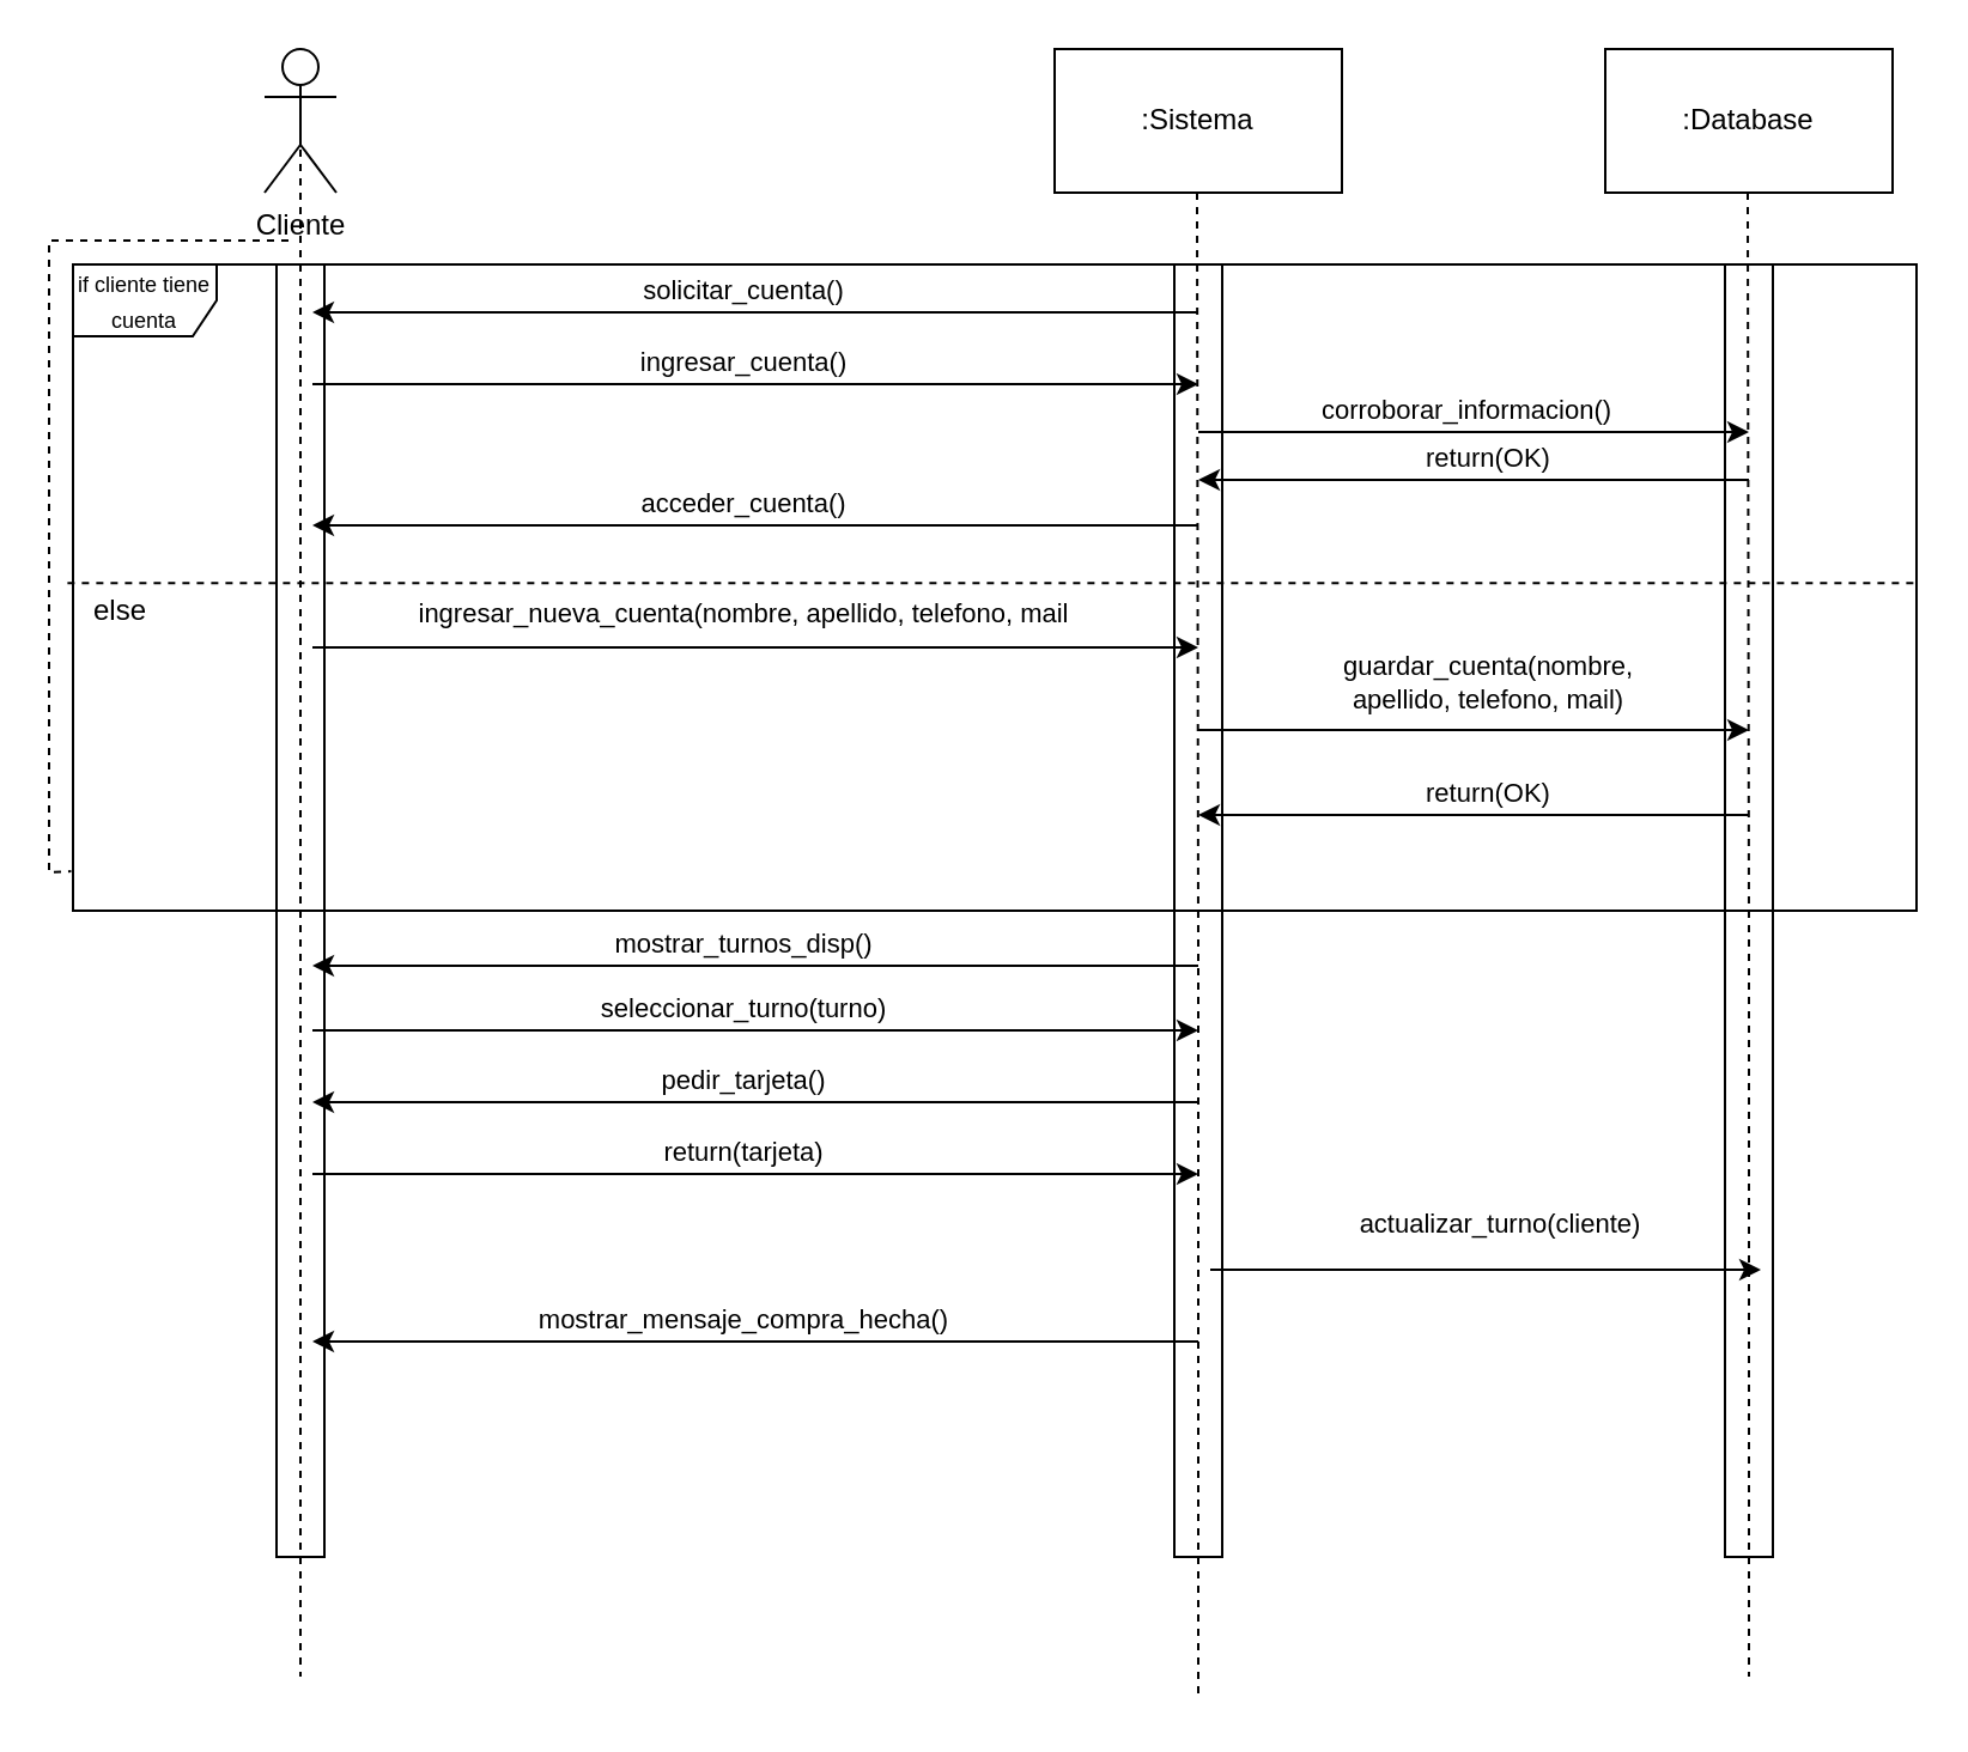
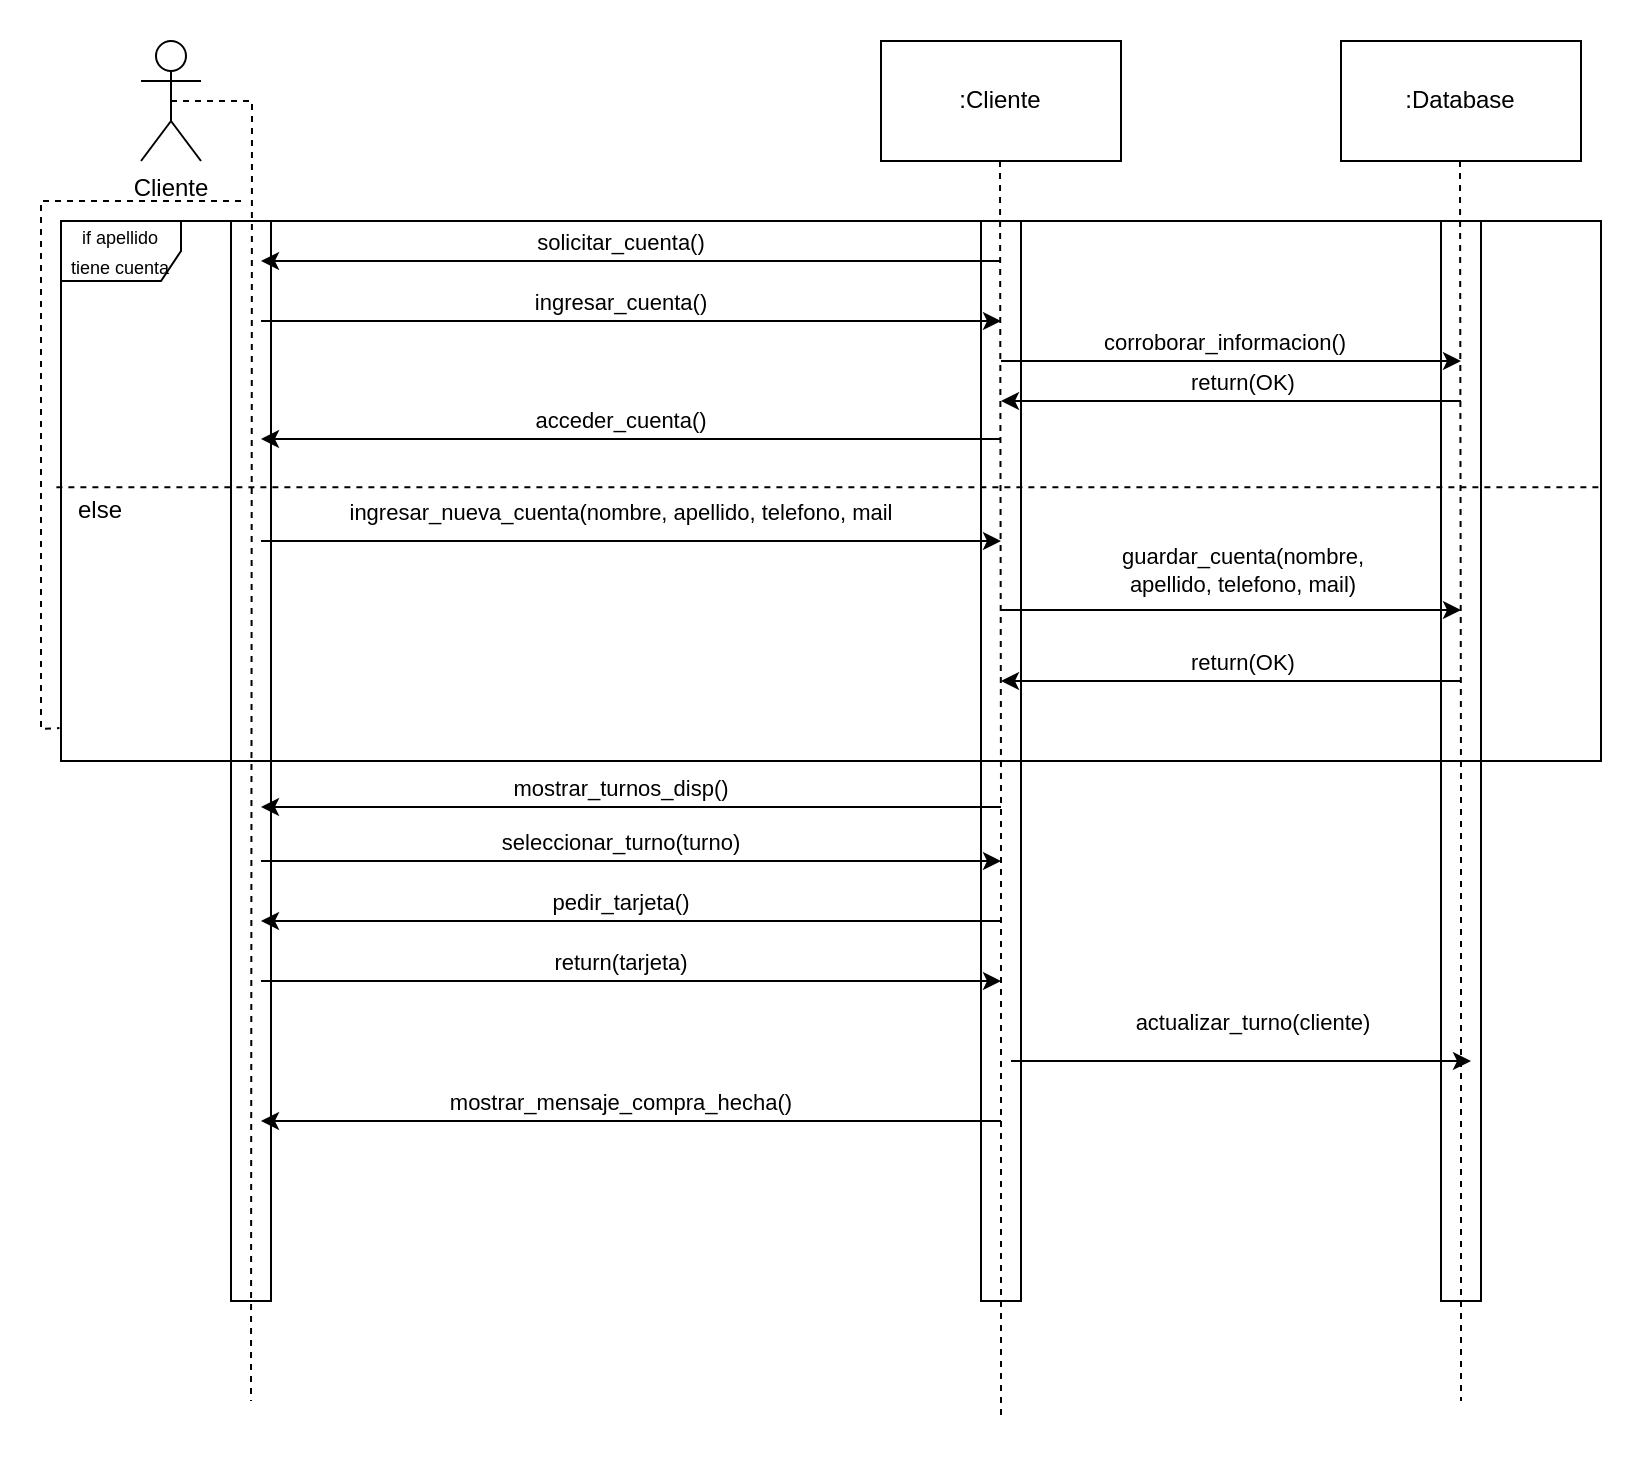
  <mxCell id="0" />
  <mxCell id="1" parent="0" />
- <mxCell id="2" value="Cliente" style="shape=umlActor;verticalLabelPosition=bottom;verticalAlign=top;html=1;outlineConnect=0;" vertex="1" parent="1"><mxGeometry x="110" y="20" width="30" height="60" as="geometry" /></mxCell>
- <mxCell id="3" value=":Sistema" style="rounded=0;whiteSpace=wrap;html=1;" vertex="1" parent="1"><mxGeometry x="440" y="20" width="120" height="60" as="geometry" /></mxCell>
+ <mxCell id="2" value="Cliente" style="shape=umlActor;verticalLabelPosition=bottom;verticalAlign=top;html=1;outlineConnect=0;" vertex="1" parent="1"><mxGeometry x="70" y="20" width="30" height="60" as="geometry" /></mxCell>
+ <mxCell id="3" value=":Cliente" style="rounded=0;whiteSpace=wrap;html=1;" vertex="1" parent="1"><mxGeometry x="440" y="20" width="120" height="60" as="geometry" /></mxCell>
  <mxCell id="4" value="" style="rounded=0;whiteSpace=wrap;html=1;" vertex="1" parent="1"><mxGeometry x="115" y="110" width="20" height="540" as="geometry" /></mxCell>
  <mxCell id="5" value="" style="rounded=0;whiteSpace=wrap;html=1;" vertex="1" parent="1"><mxGeometry x="490" y="110" width="20" height="540" as="geometry" /></mxCell>
  <mxCell id="6" style="edgeStyle=orthogonalEdgeStyle;rounded=0;orthogonalLoop=1;jettySize=auto;html=1;exitX=0.5;exitY=0.5;exitDx=0;exitDy=0;exitPerimeter=0;dashed=1;endArrow=none;endFill=0;" edge="1" parent="1" source="2"><mxGeometry relative="1" as="geometry"><mxPoint x="125" y="700" as="targetPoint" /></mxGeometry></mxCell>
  <mxCell id="7" style="edgeStyle=orthogonalEdgeStyle;rounded=0;orthogonalLoop=1;jettySize=auto;html=1;exitX=0.5;exitY=0.5;exitDx=0;exitDy=0;exitPerimeter=0;dashed=1;endArrow=none;endFill=0;" edge="1" parent="1"><mxGeometry relative="1" as="geometry"><mxPoint x="500" y="710" as="targetPoint" /><mxPoint x="499.5" y="80" as="sourcePoint" /></mxGeometry></mxCell>
  <mxCell id="8" value=":Database" style="rounded=0;whiteSpace=wrap;html=1;" vertex="1" parent="1"><mxGeometry x="670" y="20" width="120" height="60" as="geometry" /></mxCell>
  <mxCell id="9" value="" style="rounded=0;whiteSpace=wrap;html=1;" vertex="1" parent="1"><mxGeometry x="720" y="110" width="20" height="540" as="geometry" /></mxCell>
  <mxCell id="10" style="edgeStyle=orthogonalEdgeStyle;rounded=0;orthogonalLoop=1;jettySize=auto;html=1;exitX=0.5;exitY=0.5;exitDx=0;exitDy=0;exitPerimeter=0;dashed=1;endArrow=none;endFill=0;" edge="1" parent="1"><mxGeometry relative="1" as="geometry"><mxPoint x="730" y="700" as="targetPoint" /><mxPoint x="729.5" y="80" as="sourcePoint" /></mxGeometry></mxCell>
  <mxCell id="11" value="" style="endArrow=none;html=1;rounded=0;endFill=0;startArrow=classic;startFill=1;" edge="1" parent="1"><mxGeometry width="50" height="50" relative="1" as="geometry"><mxPoint x="130" y="130" as="sourcePoint" /><mxPoint x="500" y="130" as="targetPoint" /></mxGeometry></mxCell>
  <mxCell id="12" value="solicitar_cuenta()" style="edgeLabel;html=1;align=center;verticalAlign=middle;resizable=0;points=[];" connectable="0" vertex="1" parent="11"><mxGeometry x="-0.032" y="-1" relative="1" as="geometry"><mxPoint y="-11" as="offset" /></mxGeometry></mxCell>
  <mxCell id="13" value="" style="endArrow=classic;html=1;rounded=0;endFill=1;startArrow=none;startFill=0;" edge="1" parent="1"><mxGeometry width="50" height="50" relative="1" as="geometry"><mxPoint x="500" y="180" as="sourcePoint" /><mxPoint x="730" y="180" as="targetPoint" /></mxGeometry></mxCell>
  <mxCell id="14" value="corroborar_informacion()" style="edgeLabel;html=1;align=center;verticalAlign=middle;resizable=0;points=[];" connectable="0" vertex="1" parent="13"><mxGeometry x="-0.032" y="-1" relative="1" as="geometry"><mxPoint y="-11" as="offset" /></mxGeometry></mxCell>
- <mxCell id="15" value="&lt;font style=&quot;font-size: 9px;&quot;&gt;if cliente tiene cuenta&lt;/font&gt;" style="shape=umlFrame;whiteSpace=wrap;html=1;pointerEvents=0;" vertex="1" parent="1"><mxGeometry x="30" y="110" width="770" height="270" as="geometry" /></mxCell>
+ <mxCell id="15" value="&lt;font style=&quot;font-size: 9px;&quot;&gt;if apellido tiene cuenta&lt;/font&gt;" style="shape=umlFrame;whiteSpace=wrap;html=1;pointerEvents=0;" vertex="1" parent="1"><mxGeometry x="30" y="110" width="770" height="270" as="geometry" /></mxCell>
  <mxCell id="16" value="" style="endArrow=none;dashed=1;html=1;rounded=0;exitX=-0.003;exitY=0.493;exitDx=0;exitDy=0;exitPerimeter=0;entryX=1;entryY=0.493;entryDx=0;entryDy=0;entryPerimeter=0;" edge="1" parent="1" source="15" target="15"><mxGeometry width="50" height="50" relative="1" as="geometry"><mxPoint x="320" y="270" as="sourcePoint" /><mxPoint x="370" y="220" as="targetPoint" /></mxGeometry></mxCell>
  <mxCell id="17" value="else" style="text;html=1;strokeColor=none;fillColor=none;align=center;verticalAlign=middle;whiteSpace=wrap;rounded=0;" vertex="1" parent="1"><mxGeometry x="20" y="240" width="60" height="30" as="geometry" /></mxCell>
  <mxCell id="18" value="" style="endArrow=classic;html=1;rounded=0;endFill=1;startArrow=none;startFill=0;" edge="1" parent="1"><mxGeometry width="50" height="50" relative="1" as="geometry"><mxPoint x="130" y="270" as="sourcePoint" /><mxPoint x="500" y="270" as="targetPoint" /></mxGeometry></mxCell>
  <mxCell id="19" value="&lt;font style=&quot;font-size: 11px;&quot;&gt;ingresar_nueva_cuenta(nombre, apellido, telefono, mail&lt;/font&gt;" style="edgeLabel;html=1;align=center;verticalAlign=middle;resizable=0;points=[];" connectable="0" vertex="1" parent="18"><mxGeometry x="-0.032" y="-1" relative="1" as="geometry"><mxPoint y="-16" as="offset" /></mxGeometry></mxCell>
  <mxCell id="20" value="" style="endArrow=classic;html=1;rounded=0;endFill=1;startArrow=none;startFill=0;" edge="1" parent="1"><mxGeometry width="50" height="50" relative="1" as="geometry"><mxPoint x="130" y="160" as="sourcePoint" /><mxPoint x="500" y="160" as="targetPoint" /></mxGeometry></mxCell>
  <mxCell id="21" value="ingresar_cuenta()" style="edgeLabel;html=1;align=center;verticalAlign=middle;resizable=0;points=[];" connectable="0" vertex="1" parent="20"><mxGeometry x="-0.032" y="-1" relative="1" as="geometry"><mxPoint y="-11" as="offset" /></mxGeometry></mxCell>
  <mxCell id="22" value="" style="endArrow=classic;html=1;rounded=0;" edge="1" parent="1"><mxGeometry width="50" height="50" relative="1" as="geometry"><mxPoint x="500" y="304.5" as="sourcePoint" /><mxPoint x="730" y="304.5" as="targetPoint" /></mxGeometry></mxCell>
  <mxCell id="23" value="guardar_cuenta(nombre, &lt;br&gt;apellido, telefono, mail)" style="edgeLabel;html=1;align=center;verticalAlign=middle;resizable=0;points=[];" connectable="0" vertex="1" parent="22"><mxGeometry x="0.019" y="1" relative="1" as="geometry"><mxPoint x="3" y="-19" as="offset" /></mxGeometry></mxCell>
  <mxCell id="24" value="" style="endArrow=classic;html=1;rounded=0;" edge="1" parent="1"><mxGeometry width="50" height="50" relative="1" as="geometry"><mxPoint x="730" y="340" as="sourcePoint" /><mxPoint x="500" y="340" as="targetPoint" /></mxGeometry></mxCell>
  <mxCell id="25" value="return(OK)" style="edgeLabel;html=1;align=center;verticalAlign=middle;resizable=0;points=[];" connectable="0" vertex="1" parent="1"><mxGeometry x="620.001" y="330" as="geometry" /></mxCell>
  <mxCell id="26" value="" style="endArrow=classic;html=1;rounded=0;" edge="1" parent="1"><mxGeometry width="50" height="50" relative="1" as="geometry"><mxPoint x="730" y="200" as="sourcePoint" /><mxPoint x="500" y="200" as="targetPoint" /></mxGeometry></mxCell>
  <mxCell id="27" value="return(OK)" style="edgeLabel;html=1;align=center;verticalAlign=middle;resizable=0;points=[];" connectable="0" vertex="1" parent="1"><mxGeometry x="620.001" y="190" as="geometry" /></mxCell>
  <mxCell id="28" value="" style="endArrow=none;html=1;rounded=0;endFill=0;startArrow=classic;startFill=1;" edge="1" parent="1"><mxGeometry width="50" height="50" relative="1" as="geometry"><mxPoint x="130" y="219" as="sourcePoint" /><mxPoint x="500" y="219" as="targetPoint" /></mxGeometry></mxCell>
  <mxCell id="29" value="acceder_cuenta()" style="edgeLabel;html=1;align=center;verticalAlign=middle;resizable=0;points=[];" connectable="0" vertex="1" parent="28"><mxGeometry x="-0.032" y="-1" relative="1" as="geometry"><mxPoint y="-11" as="offset" /></mxGeometry></mxCell>
  <mxCell id="30" value="" style="endArrow=none;dashed=1;html=1;rounded=0;entryX=-0.001;entryY=0.939;entryDx=0;entryDy=0;entryPerimeter=0;" edge="1" parent="1" target="15"><mxGeometry width="50" height="50" relative="1" as="geometry"><mxPoint x="120" y="100" as="sourcePoint" /><mxPoint x="100" y="320" as="targetPoint" /><Array as="points"><mxPoint x="20" y="100" /><mxPoint x="20" y="364" /></Array></mxGeometry></mxCell>
  <mxCell id="31" value="" style="endArrow=none;html=1;rounded=0;endFill=0;startArrow=classic;startFill=1;" edge="1" parent="1"><mxGeometry width="50" height="50" relative="1" as="geometry"><mxPoint x="130" y="403" as="sourcePoint" /><mxPoint x="500" y="403" as="targetPoint" /></mxGeometry></mxCell>
  <mxCell id="32" value="mostrar_turnos_disp()" style="edgeLabel;html=1;align=center;verticalAlign=middle;resizable=0;points=[];" connectable="0" vertex="1" parent="31"><mxGeometry x="-0.032" y="-1" relative="1" as="geometry"><mxPoint y="-11" as="offset" /></mxGeometry></mxCell>
  <mxCell id="33" value="" style="endArrow=classic;html=1;rounded=0;endFill=1;startArrow=none;startFill=0;" edge="1" parent="1"><mxGeometry width="50" height="50" relative="1" as="geometry"><mxPoint x="130" y="430" as="sourcePoint" /><mxPoint x="500" y="430" as="targetPoint" /></mxGeometry></mxCell>
  <mxCell id="34" value="seleccionar_turno(turno)" style="edgeLabel;html=1;align=center;verticalAlign=middle;resizable=0;points=[];" connectable="0" vertex="1" parent="33"><mxGeometry x="-0.032" y="-1" relative="1" as="geometry"><mxPoint y="-11" as="offset" /></mxGeometry></mxCell>
  <mxCell id="35" value="" style="endArrow=none;html=1;rounded=0;endFill=0;startArrow=classic;startFill=1;" edge="1" parent="1"><mxGeometry width="50" height="50" relative="1" as="geometry"><mxPoint x="130" y="460" as="sourcePoint" /><mxPoint x="500" y="460" as="targetPoint" /></mxGeometry></mxCell>
  <mxCell id="36" value="pedir_tarjeta()" style="edgeLabel;html=1;align=center;verticalAlign=middle;resizable=0;points=[];" connectable="0" vertex="1" parent="35"><mxGeometry x="-0.032" y="-1" relative="1" as="geometry"><mxPoint y="-11" as="offset" /></mxGeometry></mxCell>
  <mxCell id="37" value="" style="endArrow=classic;html=1;rounded=0;endFill=1;startArrow=none;startFill=0;" edge="1" parent="1"><mxGeometry width="50" height="50" relative="1" as="geometry"><mxPoint x="130" y="490" as="sourcePoint" /><mxPoint x="500" y="490" as="targetPoint" /></mxGeometry></mxCell>
  <mxCell id="38" value="return(tarjeta)" style="edgeLabel;html=1;align=center;verticalAlign=middle;resizable=0;points=[];" connectable="0" vertex="1" parent="37"><mxGeometry x="-0.032" y="-1" relative="1" as="geometry"><mxPoint y="-11" as="offset" /></mxGeometry></mxCell>
  <mxCell id="39" value="" style="endArrow=classic;html=1;rounded=0;" edge="1" parent="1"><mxGeometry width="50" height="50" relative="1" as="geometry"><mxPoint x="505" y="530" as="sourcePoint" /><mxPoint x="735" y="530" as="targetPoint" /></mxGeometry></mxCell>
  <mxCell id="40" value="actualizar_turno(cliente)" style="edgeLabel;html=1;align=center;verticalAlign=middle;resizable=0;points=[];" connectable="0" vertex="1" parent="39"><mxGeometry x="0.019" y="1" relative="1" as="geometry"><mxPoint x="3" y="-19" as="offset" /></mxGeometry></mxCell>
  <mxCell id="41" value="" style="endArrow=none;html=1;rounded=0;endFill=0;startArrow=classic;startFill=1;" edge="1" parent="1"><mxGeometry width="50" height="50" relative="1" as="geometry"><mxPoint x="130" y="560" as="sourcePoint" /><mxPoint x="500" y="560" as="targetPoint" /></mxGeometry></mxCell>
  <mxCell id="42" value="mostrar_mensaje_compra_hecha()" style="edgeLabel;html=1;align=center;verticalAlign=middle;resizable=0;points=[];" connectable="0" vertex="1" parent="41"><mxGeometry x="-0.032" y="-1" relative="1" as="geometry"><mxPoint y="-11" as="offset" /></mxGeometry></mxCell>
